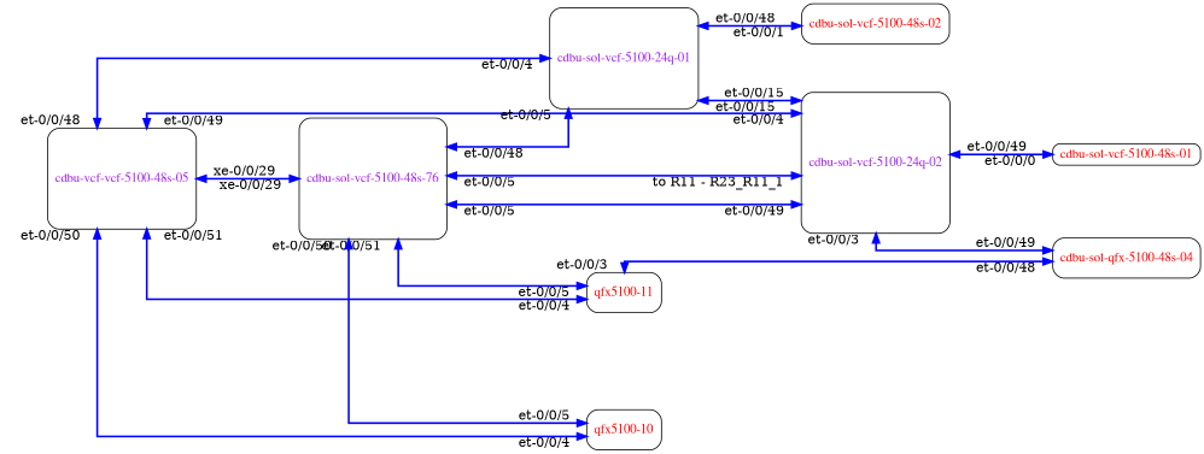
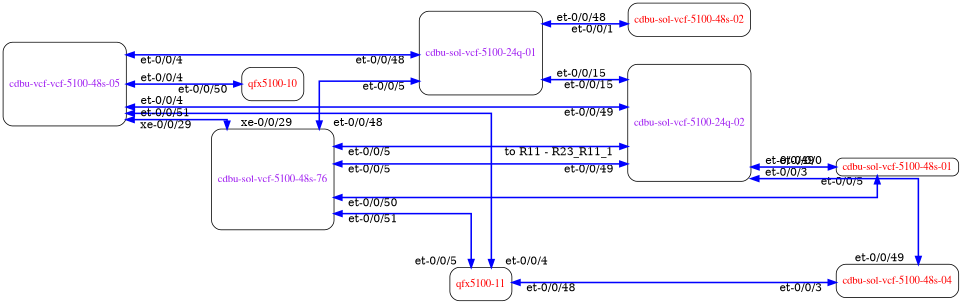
  digraph {
    nodesep=0.5
    rankdir=LR
    splines=ortho
    node [fixedsize=false fontcolor=red fontname=times labelloc=c shape=box style=rounded]
    edge [color=blue dir=both headlabel="    et-0/0/4    " minlen=3 style=bold taillabel="    et-0/0/51    "]
    n1 [fontcolor=purple height=1.5 label="cdbu-vcf-vcf-5100-48s-05" width=1.5]
    n2 [fontcolor=purple height=1.8 label="cdbu-sol-vcf-5100-48s-76" width=1.8]
    "qfx5100-11" [height=0.6 width=0.6]
    "qfx5100-10" [height=0.6 width=0.6]
    "cdbu-sol-vcf-5100-24q-02" [fontcolor=purple height=2.1 width=2.1]
    "cdbu-sol-vcf-5100-24q-01" [fontcolor=purple height=1.5 width=1.5]
-   "cdbu-sol-vcf-5100-48s-04" [height=0.6 width=0.6 label="cdbu-sol-qfx-5100-48s-04"]
+   "cdbu-sol-vcf-5100-48s-04" [height=0.6 width=0.6]
    "cdbu-sol-vcf-5100-48s-01" [height=0.3 width=0.3]
    "cdbu-sol-vcf-5100-48s-02" [height=0.6 width=0.6]
    n1 -> n2 [headlabel="    xe-0/0/29    " taillabel="    xe-0/0/29    "]
    n1 -> "qfx5100-11"
    n1 -> "qfx5100-10" [taillabel="    et-0/0/50    "]
    n1 -> "cdbu-sol-vcf-5100-24q-02" [taillabel="    et-0/0/49    "]
    n1 -> "cdbu-sol-vcf-5100-24q-01" [taillabel="    et-0/0/48    "]
    n2 -> "qfx5100-11" [headlabel="    et-0/0/5    "]
-   n2 -> "qfx5100-10" [headlabel="    et-0/0/5    " taillabel="    et-0/0/50    "]
+   n2 -> "cdbu-sol-vcf-5100-48s-01" [headlabel="    et-0/0/5    " taillabel="    et-0/0/50    "]
    n2 -> "cdbu-sol-vcf-5100-24q-02" [headlabel="    et-0/0/5    " taillabel="    et-0/0/49    "]
    n2 -> "cdbu-sol-vcf-5100-24q-01" [headlabel="    et-0/0/5    " taillabel="    et-0/0/48    "]
    "qfx5100-11" -> "cdbu-sol-vcf-5100-48s-04" [headlabel="    et-0/0/48    " taillabel="    et-0/0/3    "]
    "cdbu-sol-vcf-5100-24q-02" -> n2 [headlabel="    to R11 - R23_R11_1    " taillabel="    et-0/0/5    "]
    "cdbu-sol-vcf-5100-24q-02" -> "cdbu-sol-vcf-5100-48s-04" [headlabel="    et-0/0/49    " taillabel="    et-0/0/3    "]
    "cdbu-sol-vcf-5100-24q-02" -> "cdbu-sol-vcf-5100-48s-01" [headlabel="    et-0/0/49    " taillabel="    et-0/0/0    "]
    "cdbu-sol-vcf-5100-24q-01" -> "cdbu-sol-vcf-5100-24q-02" [headlabel="    et-0/0/15    " taillabel="    et-0/0/15    "]
    "cdbu-sol-vcf-5100-24q-01" -> "cdbu-sol-vcf-5100-48s-02" [headlabel="    et-0/0/48    " taillabel="    et-0/0/1    "]
  }
